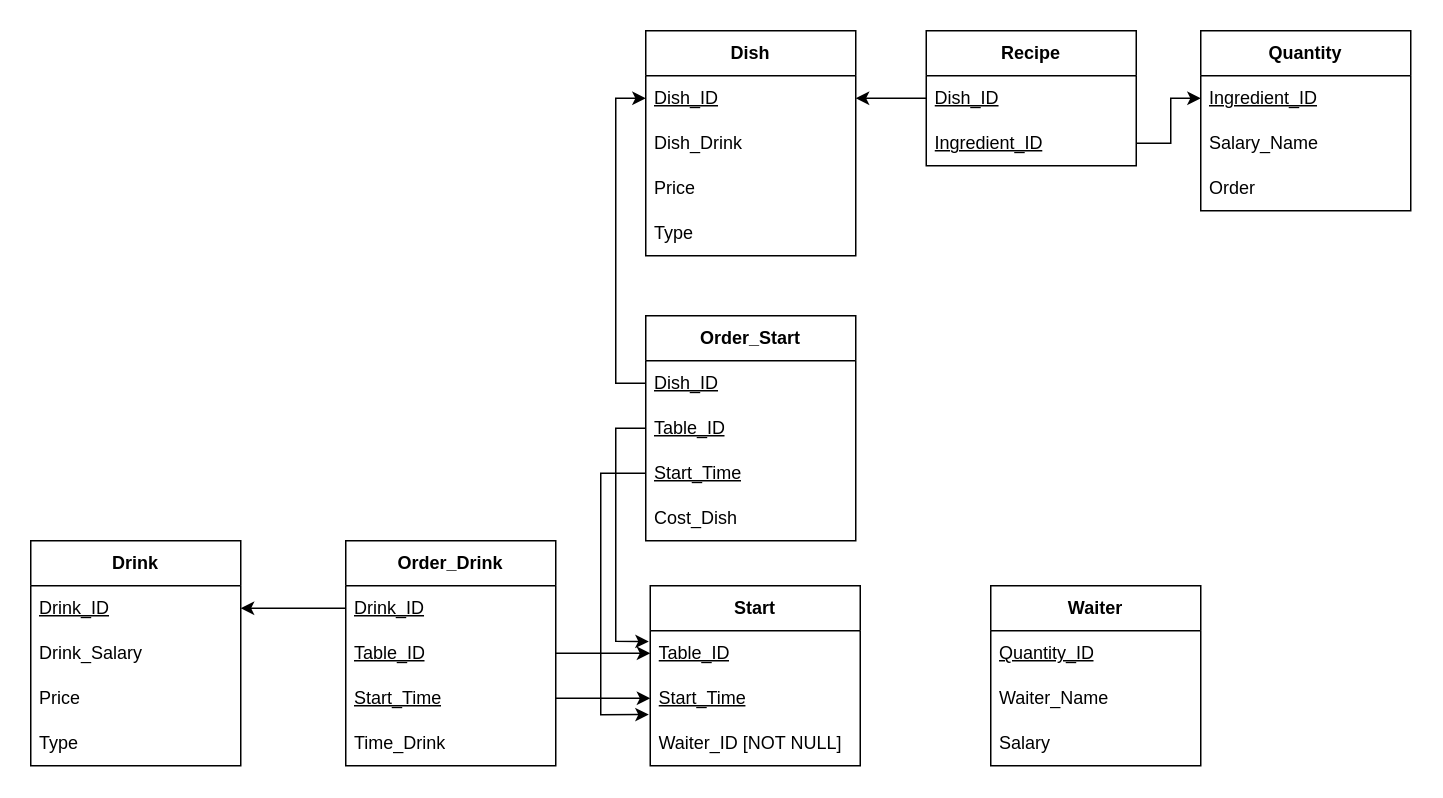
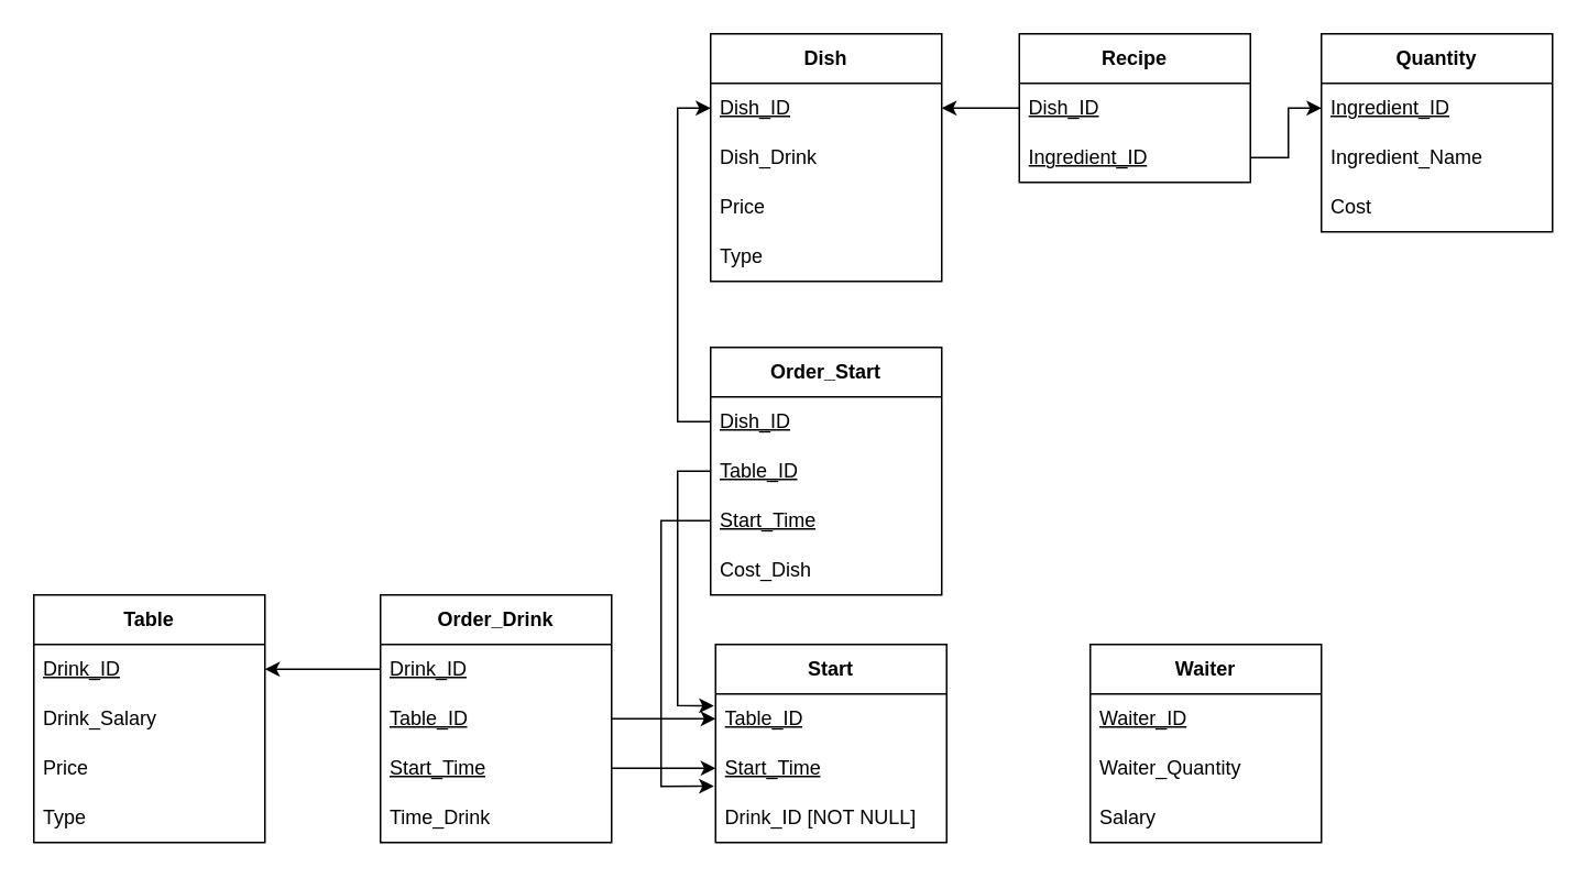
  <mxCell id="0" />
  <mxCell id="1" parent="0" />
  <mxCell id="2" value="&lt;b&gt;Dish&lt;/b&gt;" style="swimlane;fontStyle=0;childLayout=stackLayout;horizontal=1;startSize=30;horizontalStack=0;resizeParent=1;resizeParentMax=0;resizeLast=0;collapsible=1;marginBottom=0;whiteSpace=wrap;html=1;" vertex="1" parent="1"><mxGeometry x="430" y="20" width="140" height="150" as="geometry" /></mxCell>
  <mxCell id="3" value="&lt;u&gt;Dish_ID&lt;/u&gt;" style="text;strokeColor=none;fillColor=none;align=left;verticalAlign=middle;spacingLeft=4;spacingRight=4;overflow=hidden;points=[[0,0.5],[1,0.5]];portConstraint=eastwest;rotatable=0;whiteSpace=wrap;html=1;" vertex="1" parent="2"><mxGeometry y="30" width="140" height="30" as="geometry" /></mxCell>
  <mxCell id="4" value="Dish_Drink" style="text;strokeColor=none;fillColor=none;align=left;verticalAlign=middle;spacingLeft=4;spacingRight=4;overflow=hidden;points=[[0,0.5],[1,0.5]];portConstraint=eastwest;rotatable=0;whiteSpace=wrap;html=1;" vertex="1" parent="2"><mxGeometry y="60" width="140" height="30" as="geometry" /></mxCell>
  <mxCell id="5" value="Price" style="text;strokeColor=none;fillColor=none;align=left;verticalAlign=middle;spacingLeft=4;spacingRight=4;overflow=hidden;points=[[0,0.5],[1,0.5]];portConstraint=eastwest;rotatable=0;whiteSpace=wrap;html=1;" vertex="1" parent="2"><mxGeometry y="90" width="140" height="30" as="geometry" /></mxCell>
  <mxCell id="6" value="Type" style="text;strokeColor=none;fillColor=none;align=left;verticalAlign=middle;spacingLeft=4;spacingRight=4;overflow=hidden;points=[[0,0.5],[1,0.5]];portConstraint=eastwest;rotatable=0;whiteSpace=wrap;html=1;" vertex="1" parent="2"><mxGeometry y="120" width="140" height="30" as="geometry" /></mxCell>
  <mxCell id="7" value="&lt;b&gt;Start&lt;/b&gt;" style="swimlane;fontStyle=0;childLayout=stackLayout;horizontal=1;startSize=30;horizontalStack=0;resizeParent=1;resizeParentMax=0;resizeLast=0;collapsible=1;marginBottom=0;whiteSpace=wrap;html=1;" vertex="1" parent="1"><mxGeometry x="433" y="390" width="140" height="120" as="geometry" /></mxCell>
  <mxCell id="8" value="&lt;u&gt;Table_ID&lt;/u&gt;" style="text;strokeColor=none;fillColor=none;align=left;verticalAlign=middle;spacingLeft=4;spacingRight=4;overflow=hidden;points=[[0,0.5],[1,0.5]];portConstraint=eastwest;rotatable=0;whiteSpace=wrap;html=1;" vertex="1" parent="7"><mxGeometry y="30" width="140" height="30" as="geometry" /></mxCell>
  <mxCell id="9" value="&lt;u&gt;Start_Time&lt;/u&gt;" style="text;strokeColor=none;fillColor=none;align=left;verticalAlign=middle;spacingLeft=4;spacingRight=4;overflow=hidden;points=[[0,0.5],[1,0.5]];portConstraint=eastwest;rotatable=0;whiteSpace=wrap;html=1;" vertex="1" parent="7"><mxGeometry y="60" width="140" height="30" as="geometry" /></mxCell>
- <mxCell id="10" value="Waiter_ID [NOT NULL]" style="text;strokeColor=none;fillColor=none;align=left;verticalAlign=middle;spacingLeft=4;spacingRight=4;overflow=hidden;points=[[0,0.5],[1,0.5]];portConstraint=eastwest;rotatable=0;whiteSpace=wrap;html=1;" vertex="1" parent="7"><mxGeometry y="90" width="140" height="30" as="geometry" /></mxCell>
+ <mxCell id="10" value="Drink_ID [NOT NULL]" style="text;strokeColor=none;fillColor=none;align=left;verticalAlign=middle;spacingLeft=4;spacingRight=4;overflow=hidden;points=[[0,0.5],[1,0.5]];portConstraint=eastwest;rotatable=0;whiteSpace=wrap;html=1;" vertex="1" parent="7"><mxGeometry y="90" width="140" height="30" as="geometry" /></mxCell>
  <mxCell id="11" value="&lt;b&gt;Waiter&lt;/b&gt;" style="swimlane;fontStyle=0;childLayout=stackLayout;horizontal=1;startSize=30;horizontalStack=0;resizeParent=1;resizeParentMax=0;resizeLast=0;collapsible=1;marginBottom=0;whiteSpace=wrap;html=1;" vertex="1" parent="1"><mxGeometry x="660" y="390" width="140" height="120" as="geometry" /></mxCell>
- <mxCell id="12" value="&lt;u&gt;Quantity_ID&lt;/u&gt;" style="text;strokeColor=none;fillColor=none;align=left;verticalAlign=middle;spacingLeft=4;spacingRight=4;overflow=hidden;points=[[0,0.5],[1,0.5]];portConstraint=eastwest;rotatable=0;whiteSpace=wrap;html=1;" vertex="1" parent="11"><mxGeometry y="30" width="140" height="30" as="geometry" /></mxCell>
- <mxCell id="13" value="Waiter_Name" style="text;strokeColor=none;fillColor=none;align=left;verticalAlign=middle;spacingLeft=4;spacingRight=4;overflow=hidden;points=[[0,0.5],[1,0.5]];portConstraint=eastwest;rotatable=0;whiteSpace=wrap;html=1;" vertex="1" parent="11"><mxGeometry y="60" width="140" height="30" as="geometry" /></mxCell>
+ <mxCell id="12" value="&lt;u&gt;Waiter_ID&lt;/u&gt;" style="text;strokeColor=none;fillColor=none;align=left;verticalAlign=middle;spacingLeft=4;spacingRight=4;overflow=hidden;points=[[0,0.5],[1,0.5]];portConstraint=eastwest;rotatable=0;whiteSpace=wrap;html=1;" vertex="1" parent="11"><mxGeometry y="30" width="140" height="30" as="geometry" /></mxCell>
+ <mxCell id="13" value="Waiter_Quantity" style="text;strokeColor=none;fillColor=none;align=left;verticalAlign=middle;spacingLeft=4;spacingRight=4;overflow=hidden;points=[[0,0.5],[1,0.5]];portConstraint=eastwest;rotatable=0;whiteSpace=wrap;html=1;" vertex="1" parent="11"><mxGeometry y="60" width="140" height="30" as="geometry" /></mxCell>
  <mxCell id="14" value="Salary" style="text;strokeColor=none;fillColor=none;align=left;verticalAlign=middle;spacingLeft=4;spacingRight=4;overflow=hidden;points=[[0,0.5],[1,0.5]];portConstraint=eastwest;rotatable=0;whiteSpace=wrap;html=1;" vertex="1" parent="11"><mxGeometry y="90" width="140" height="30" as="geometry" /></mxCell>
  <mxCell id="15" value="&lt;b&gt;Quantity&lt;/b&gt;" style="swimlane;fontStyle=0;childLayout=stackLayout;horizontal=1;startSize=30;horizontalStack=0;resizeParent=1;resizeParentMax=0;resizeLast=0;collapsible=1;marginBottom=0;whiteSpace=wrap;html=1;" vertex="1" parent="1"><mxGeometry x="800" y="20" width="140" height="120" as="geometry" /></mxCell>
  <mxCell id="16" value="&lt;u&gt;Ingredient_ID&lt;/u&gt;" style="text;strokeColor=none;fillColor=none;align=left;verticalAlign=middle;spacingLeft=4;spacingRight=4;overflow=hidden;points=[[0,0.5],[1,0.5]];portConstraint=eastwest;rotatable=0;whiteSpace=wrap;html=1;" vertex="1" parent="15"><mxGeometry y="30" width="140" height="30" as="geometry" /></mxCell>
- <mxCell id="17" value="Salary_Name" style="text;strokeColor=none;fillColor=none;align=left;verticalAlign=middle;spacingLeft=4;spacingRight=4;overflow=hidden;points=[[0,0.5],[1,0.5]];portConstraint=eastwest;rotatable=0;whiteSpace=wrap;html=1;" vertex="1" parent="15"><mxGeometry y="60" width="140" height="30" as="geometry" /></mxCell>
- <mxCell id="18" value="Order" style="text;strokeColor=none;fillColor=none;align=left;verticalAlign=middle;spacingLeft=4;spacingRight=4;overflow=hidden;points=[[0,0.5],[1,0.5]];portConstraint=eastwest;rotatable=0;whiteSpace=wrap;html=1;" vertex="1" parent="15"><mxGeometry y="90" width="140" height="30" as="geometry" /></mxCell>
- <mxCell id="19" value="&lt;b&gt;Drink&lt;/b&gt;" style="swimlane;fontStyle=0;childLayout=stackLayout;horizontal=1;startSize=30;horizontalStack=0;resizeParent=1;resizeParentMax=0;resizeLast=0;collapsible=1;marginBottom=0;whiteSpace=wrap;html=1;" vertex="1" parent="1"><mxGeometry x="20" y="360" width="140" height="150" as="geometry" /></mxCell>
+ <mxCell id="17" value="Ingredient_Name" style="text;strokeColor=none;fillColor=none;align=left;verticalAlign=middle;spacingLeft=4;spacingRight=4;overflow=hidden;points=[[0,0.5],[1,0.5]];portConstraint=eastwest;rotatable=0;whiteSpace=wrap;html=1;" vertex="1" parent="15"><mxGeometry y="60" width="140" height="30" as="geometry" /></mxCell>
+ <mxCell id="18" value="Cost" style="text;strokeColor=none;fillColor=none;align=left;verticalAlign=middle;spacingLeft=4;spacingRight=4;overflow=hidden;points=[[0,0.5],[1,0.5]];portConstraint=eastwest;rotatable=0;whiteSpace=wrap;html=1;" vertex="1" parent="15"><mxGeometry y="90" width="140" height="30" as="geometry" /></mxCell>
+ <mxCell id="19" value="&lt;b&gt;Table&lt;/b&gt;" style="swimlane;fontStyle=0;childLayout=stackLayout;horizontal=1;startSize=30;horizontalStack=0;resizeParent=1;resizeParentMax=0;resizeLast=0;collapsible=1;marginBottom=0;whiteSpace=wrap;html=1;" vertex="1" parent="1"><mxGeometry x="20" y="360" width="140" height="150" as="geometry" /></mxCell>
  <mxCell id="20" value="&lt;u&gt;Drink_ID&lt;/u&gt;" style="text;strokeColor=none;fillColor=none;align=left;verticalAlign=middle;spacingLeft=4;spacingRight=4;overflow=hidden;points=[[0,0.5],[1,0.5]];portConstraint=eastwest;rotatable=0;whiteSpace=wrap;html=1;" vertex="1" parent="19"><mxGeometry y="30" width="140" height="30" as="geometry" /></mxCell>
  <mxCell id="21" value="Drink_Salary" style="text;strokeColor=none;fillColor=none;align=left;verticalAlign=middle;spacingLeft=4;spacingRight=4;overflow=hidden;points=[[0,0.5],[1,0.5]];portConstraint=eastwest;rotatable=0;whiteSpace=wrap;html=1;" vertex="1" parent="19"><mxGeometry y="60" width="140" height="30" as="geometry" /></mxCell>
  <mxCell id="22" value="Price" style="text;strokeColor=none;fillColor=none;align=left;verticalAlign=middle;spacingLeft=4;spacingRight=4;overflow=hidden;points=[[0,0.5],[1,0.5]];portConstraint=eastwest;rotatable=0;whiteSpace=wrap;html=1;" vertex="1" parent="19"><mxGeometry y="90" width="140" height="30" as="geometry" /></mxCell>
  <mxCell id="23" value="Type" style="text;strokeColor=none;fillColor=none;align=left;verticalAlign=middle;spacingLeft=4;spacingRight=4;overflow=hidden;points=[[0,0.5],[1,0.5]];portConstraint=eastwest;rotatable=0;whiteSpace=wrap;html=1;" vertex="1" parent="19"><mxGeometry y="120" width="140" height="30" as="geometry" /></mxCell>
  <mxCell id="24" value="&lt;b&gt;Order_Drink&lt;/b&gt;" style="swimlane;fontStyle=0;childLayout=stackLayout;horizontal=1;startSize=30;horizontalStack=0;resizeParent=1;resizeParentMax=0;resizeLast=0;collapsible=1;marginBottom=0;whiteSpace=wrap;html=1;" vertex="1" parent="1"><mxGeometry x="230" y="360" width="140" height="150" as="geometry" /></mxCell>
  <mxCell id="25" value="&lt;u&gt;Drink_ID&lt;/u&gt;" style="text;strokeColor=none;fillColor=none;align=left;verticalAlign=middle;spacingLeft=4;spacingRight=4;overflow=hidden;points=[[0,0.5],[1,0.5]];portConstraint=eastwest;rotatable=0;whiteSpace=wrap;html=1;" vertex="1" parent="24"><mxGeometry y="30" width="140" height="30" as="geometry" /></mxCell>
  <mxCell id="26" value="&lt;u&gt;Table_ID&lt;/u&gt;" style="text;strokeColor=none;fillColor=none;align=left;verticalAlign=middle;spacingLeft=4;spacingRight=4;overflow=hidden;points=[[0,0.5],[1,0.5]];portConstraint=eastwest;rotatable=0;whiteSpace=wrap;html=1;" vertex="1" parent="24"><mxGeometry y="60" width="140" height="30" as="geometry" /></mxCell>
  <mxCell id="27" value="&lt;div&gt;&lt;u&gt;Start_Time&lt;/u&gt;&lt;/div&gt;" style="text;strokeColor=none;fillColor=none;align=left;verticalAlign=middle;spacingLeft=4;spacingRight=4;overflow=hidden;points=[[0,0.5],[1,0.5]];portConstraint=eastwest;rotatable=0;whiteSpace=wrap;html=1;" vertex="1" parent="24"><mxGeometry y="90" width="140" height="30" as="geometry" /></mxCell>
  <mxCell id="28" value="Time_Drink" style="text;strokeColor=none;fillColor=none;align=left;verticalAlign=middle;spacingLeft=4;spacingRight=4;overflow=hidden;points=[[0,0.5],[1,0.5]];portConstraint=eastwest;rotatable=0;whiteSpace=wrap;html=1;" vertex="1" parent="24"><mxGeometry y="120" width="140" height="30" as="geometry" /></mxCell>
  <mxCell id="29" value="&lt;b&gt;Order_Start&lt;/b&gt;" style="swimlane;fontStyle=0;childLayout=stackLayout;horizontal=1;startSize=30;horizontalStack=0;resizeParent=1;resizeParentMax=0;resizeLast=0;collapsible=1;marginBottom=0;whiteSpace=wrap;html=1;" vertex="1" parent="1"><mxGeometry x="430" y="210" width="140" height="150" as="geometry" /></mxCell>
  <mxCell id="30" value="&lt;u&gt;Dish_ID&lt;/u&gt;" style="text;strokeColor=none;fillColor=none;align=left;verticalAlign=middle;spacingLeft=4;spacingRight=4;overflow=hidden;points=[[0,0.5],[1,0.5]];portConstraint=eastwest;rotatable=0;whiteSpace=wrap;html=1;" vertex="1" parent="29"><mxGeometry y="30" width="140" height="30" as="geometry" /></mxCell>
  <mxCell id="31" value="&lt;u&gt;Table_ID&lt;/u&gt;" style="text;strokeColor=none;fillColor=none;align=left;verticalAlign=middle;spacingLeft=4;spacingRight=4;overflow=hidden;points=[[0,0.5],[1,0.5]];portConstraint=eastwest;rotatable=0;whiteSpace=wrap;html=1;" vertex="1" parent="29"><mxGeometry y="60" width="140" height="30" as="geometry" /></mxCell>
  <mxCell id="32" value="&lt;div&gt;&lt;u&gt;Start_Time&lt;/u&gt;&lt;/div&gt;" style="text;strokeColor=none;fillColor=none;align=left;verticalAlign=middle;spacingLeft=4;spacingRight=4;overflow=hidden;points=[[0,0.5],[1,0.5]];portConstraint=eastwest;rotatable=0;whiteSpace=wrap;html=1;" vertex="1" parent="29"><mxGeometry y="90" width="140" height="30" as="geometry" /></mxCell>
  <mxCell id="33" value="Cost_Dish" style="text;strokeColor=none;fillColor=none;align=left;verticalAlign=middle;spacingLeft=4;spacingRight=4;overflow=hidden;points=[[0,0.5],[1,0.5]];portConstraint=eastwest;rotatable=0;whiteSpace=wrap;html=1;" vertex="1" parent="29"><mxGeometry y="120" width="140" height="30" as="geometry" /></mxCell>
  <mxCell id="34" value="" style="endArrow=classic;html=1;rounded=0;exitX=0;exitY=0.5;exitDx=0;exitDy=0;entryX=1;entryY=0.5;entryDx=0;entryDy=0;" edge="1" parent="1" source="25" target="20"><mxGeometry width="50" height="50" relative="1" as="geometry"><mxPoint x="530" y="370" as="sourcePoint" /><mxPoint x="580" y="320" as="targetPoint" /></mxGeometry></mxCell>
  <mxCell id="35" value="" style="endArrow=classic;html=1;rounded=0;exitX=1;exitY=0.5;exitDx=0;exitDy=0;entryX=0;entryY=0.5;entryDx=0;entryDy=0;" edge="1" parent="1" source="26" target="8"><mxGeometry width="50" height="50" relative="1" as="geometry"><mxPoint x="530" y="370" as="sourcePoint" /><mxPoint x="580" y="320" as="targetPoint" /></mxGeometry></mxCell>
  <mxCell id="36" value="" style="endArrow=classic;html=1;rounded=0;exitX=1;exitY=0.5;exitDx=0;exitDy=0;entryX=0;entryY=0.5;entryDx=0;entryDy=0;" edge="1" parent="1" source="27" target="9"><mxGeometry width="50" height="50" relative="1" as="geometry"><mxPoint x="530" y="370" as="sourcePoint" /><mxPoint x="580" y="320" as="targetPoint" /></mxGeometry></mxCell>
  <mxCell id="37" value="" style="endArrow=classic;html=1;rounded=0;exitX=0;exitY=0.5;exitDx=0;exitDy=0;entryX=-0.007;entryY=0.239;entryDx=0;entryDy=0;entryPerimeter=0;" edge="1" parent="1" source="29" target="8"><mxGeometry width="50" height="50" relative="1" as="geometry"><mxPoint x="530" y="320" as="sourcePoint" /><mxPoint x="410" y="430" as="targetPoint" /><Array as="points"><mxPoint x="410" y="285" /><mxPoint x="410" y="427" /></Array></mxGeometry></mxCell>
  <mxCell id="38" value="" style="endArrow=classic;html=1;rounded=0;exitX=0;exitY=0.5;exitDx=0;exitDy=0;entryX=-0.007;entryY=0.863;entryDx=0;entryDy=0;entryPerimeter=0;" edge="1" parent="1" source="32" target="9"><mxGeometry width="50" height="50" relative="1" as="geometry"><mxPoint x="420" y="320" as="sourcePoint" /><mxPoint x="430" y="460.597" as="targetPoint" /><Array as="points"><mxPoint x="400" y="315" /><mxPoint x="400" y="476" /></Array></mxGeometry></mxCell>
  <mxCell id="39" value="" style="endArrow=classic;html=1;rounded=0;exitX=0;exitY=0.5;exitDx=0;exitDy=0;entryX=0;entryY=0.5;entryDx=0;entryDy=0;" edge="1" parent="1" source="30" target="3"><mxGeometry width="50" height="50" relative="1" as="geometry"><mxPoint x="490" y="220" as="sourcePoint" /><mxPoint x="420" y="70" as="targetPoint" /><Array as="points"><mxPoint x="410" y="255" /><mxPoint x="410" y="65" /></Array></mxGeometry></mxCell>
  <mxCell id="40" value="&lt;b&gt;Recipe&lt;/b&gt;" style="swimlane;fontStyle=0;childLayout=stackLayout;horizontal=1;startSize=30;horizontalStack=0;resizeParent=1;resizeParentMax=0;resizeLast=0;collapsible=1;marginBottom=0;whiteSpace=wrap;html=1;" vertex="1" parent="1"><mxGeometry x="617" y="20" width="140" height="90" as="geometry" /></mxCell>
  <mxCell id="41" value="&lt;u&gt;Dish_ID&lt;/u&gt;" style="text;strokeColor=none;fillColor=none;align=left;verticalAlign=middle;spacingLeft=4;spacingRight=4;overflow=hidden;points=[[0,0.5],[1,0.5]];portConstraint=eastwest;rotatable=0;whiteSpace=wrap;html=1;" vertex="1" parent="40"><mxGeometry y="30" width="140" height="30" as="geometry" /></mxCell>
  <mxCell id="42" value="&lt;u&gt;Ingredient_ID&lt;/u&gt;" style="text;strokeColor=none;fillColor=none;align=left;verticalAlign=middle;spacingLeft=4;spacingRight=4;overflow=hidden;points=[[0,0.5],[1,0.5]];portConstraint=eastwest;rotatable=0;whiteSpace=wrap;html=1;" vertex="1" parent="40"><mxGeometry y="60" width="140" height="30" as="geometry" /></mxCell>
  <mxCell id="43" value="" style="endArrow=classic;html=1;rounded=0;entryX=0;entryY=0.5;entryDx=0;entryDy=0;exitX=1;exitY=0.5;exitDx=0;exitDy=0;" edge="1" parent="1" source="42" target="16"><mxGeometry width="50" height="50" relative="1" as="geometry"><mxPoint x="780" y="150" as="sourcePoint" /><mxPoint x="730" y="40" as="targetPoint" /><Array as="points"><mxPoint x="780" y="95" /><mxPoint x="780" y="65" /></Array></mxGeometry></mxCell>
  <mxCell id="44" value="" style="endArrow=classic;html=1;rounded=0;exitX=0;exitY=0.5;exitDx=0;exitDy=0;entryX=1;entryY=0.5;entryDx=0;entryDy=0;" edge="1" parent="1" source="41" target="3"><mxGeometry width="50" height="50" relative="1" as="geometry"><mxPoint x="680" y="90" as="sourcePoint" /><mxPoint x="730" y="40" as="targetPoint" /></mxGeometry></mxCell>
